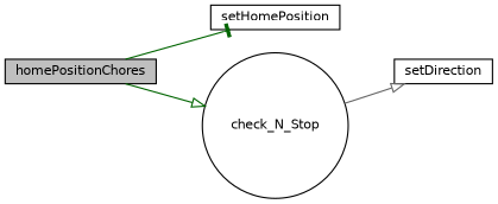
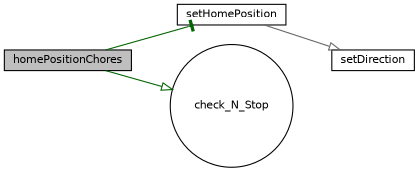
  digraph {
    rankdir=LR
    node [color=black fillcolor=white fontname=Helvetica fontsize=10 shape=box style=filled]
    edge [arrowhead=onormal color=darkgreen fontname=Helvetica fontsize=10 labelfontname=Helvetica labelfontsize=10 style=solid]
    n1 [fillcolor=grey75 fontcolor=black height=0.2 label=homePositionChores width=0.4]
    n2 [height=0.2 label=setHomePosition width=0.4]
    n3 [height=0.2 label=check_N_Stop shape=circle width=0.4]
    n4 [height=0.2 label=setDirection width=0.4]
    n1 -> n2 [arrowhead=tee]
    n1 -> n3
-   n3 -> n4 [color=gray40]
+   n2 -> n4 [color=gray40]
  }
